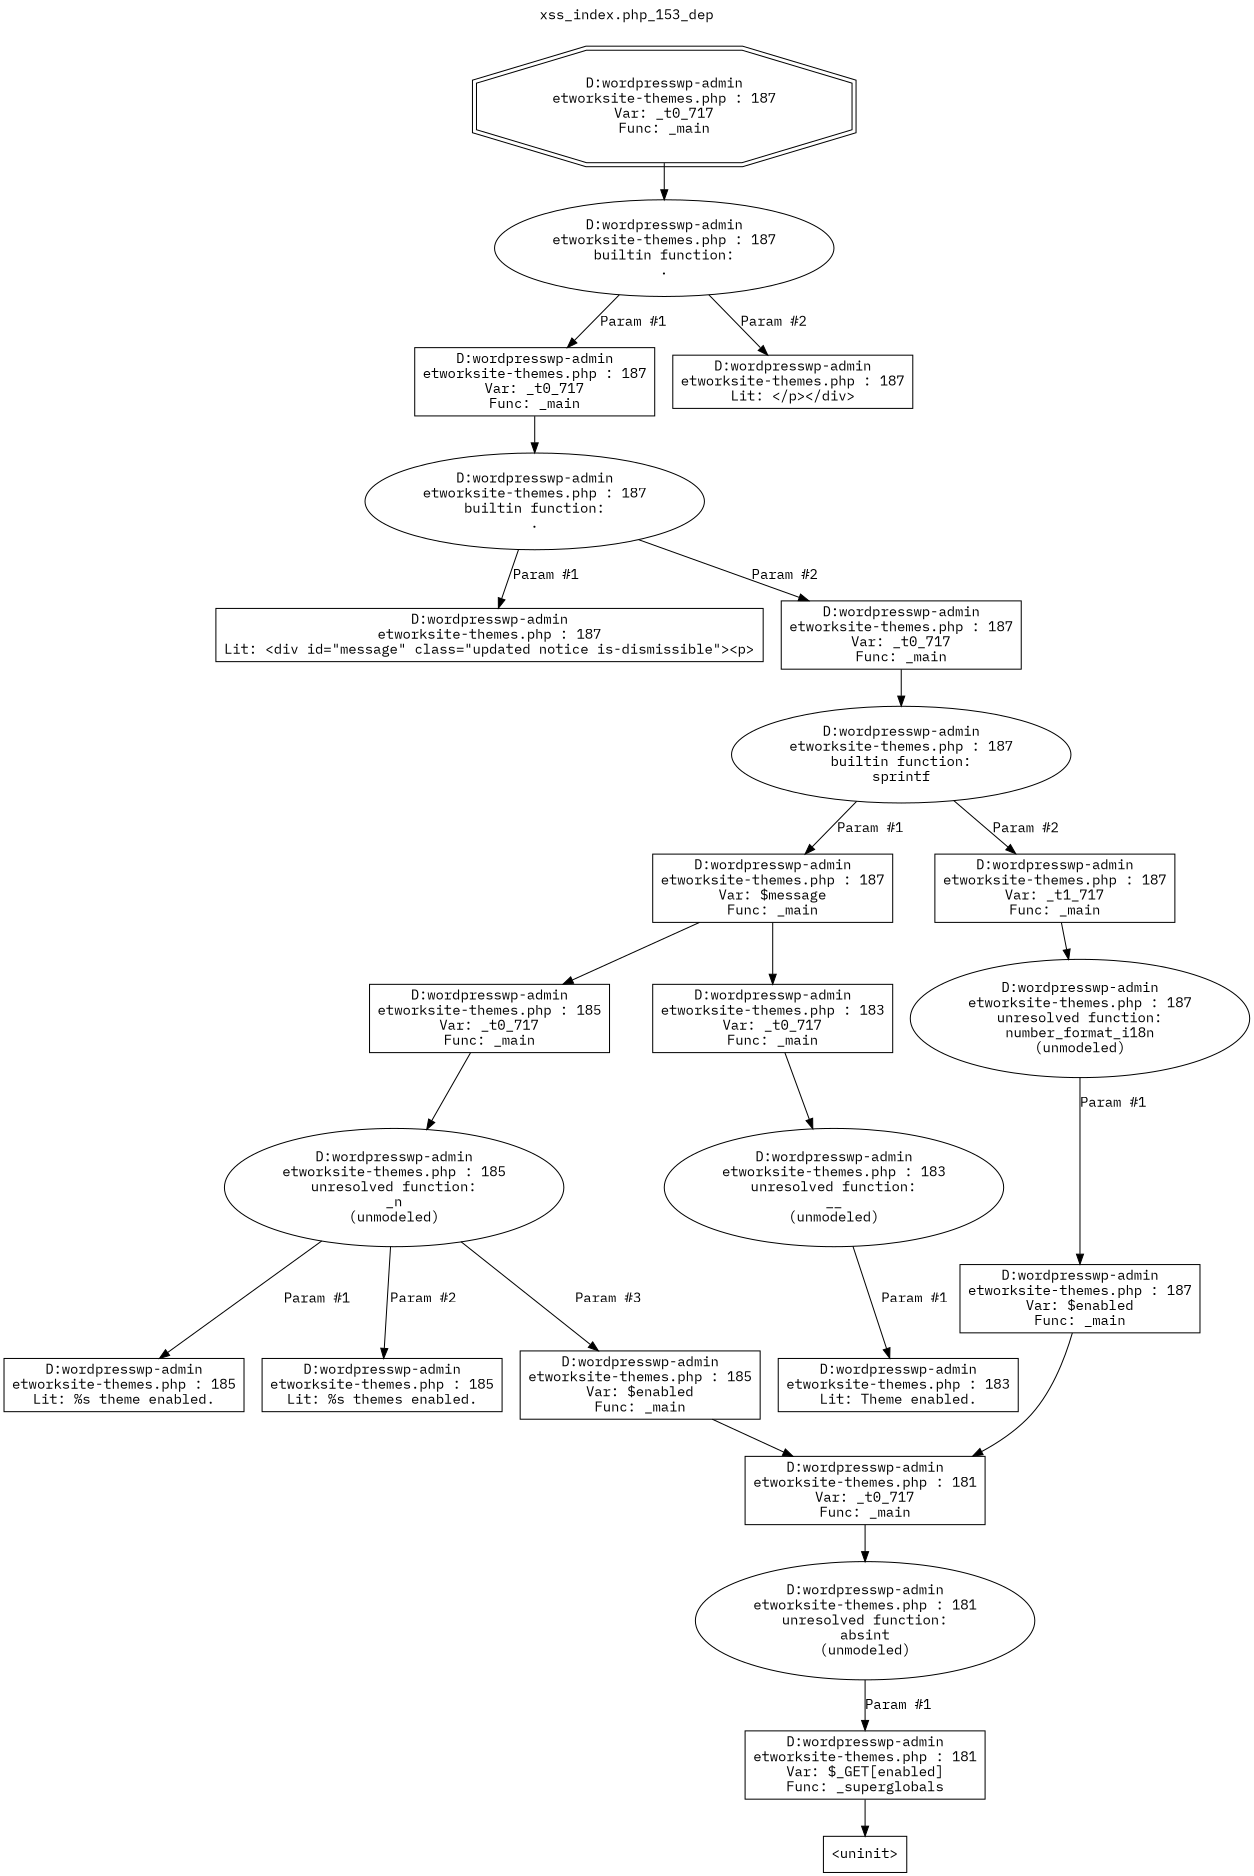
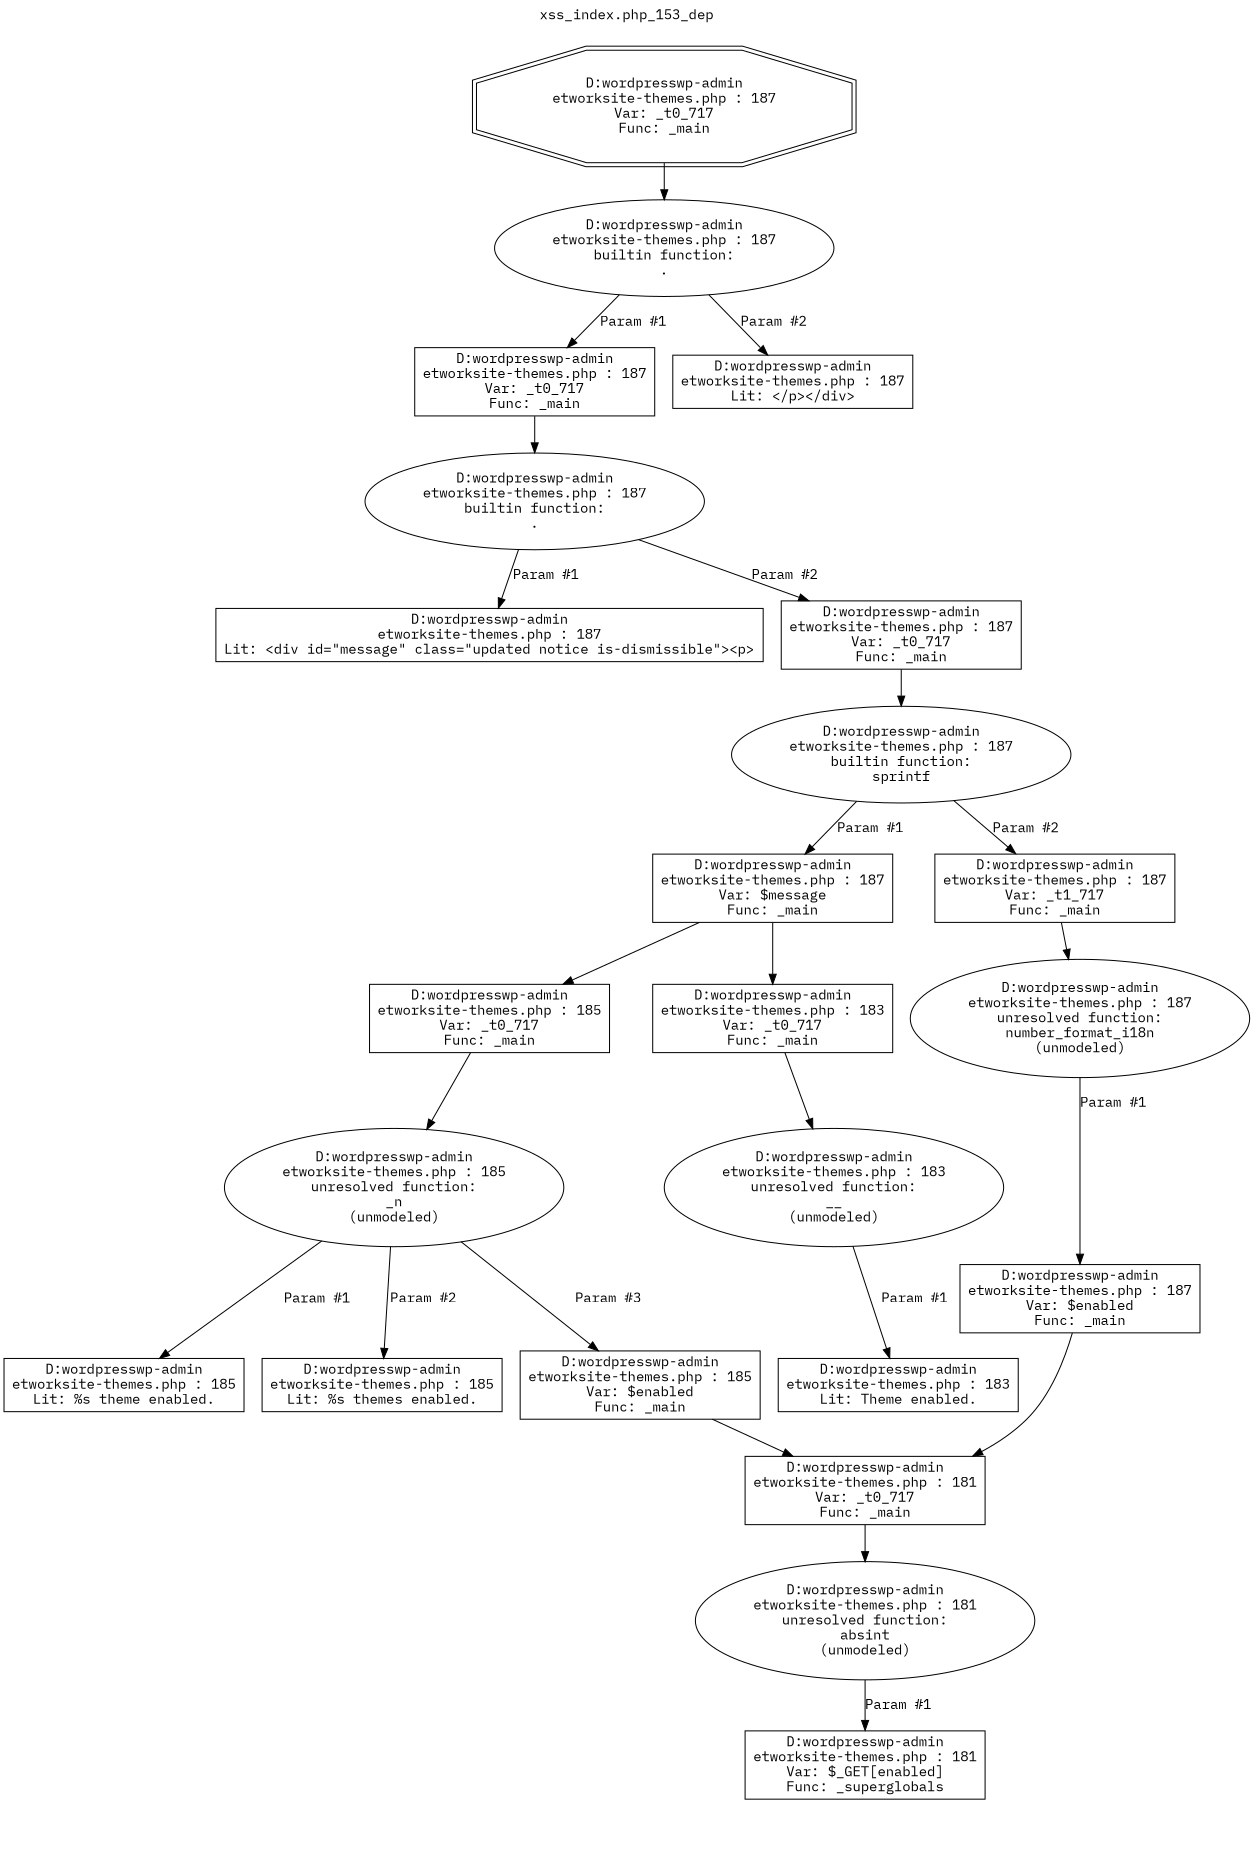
  digraph {
    label="xss_index.php_153_dep"
    labelloc=t
    fontname="IBM Plex Mono"
    node [shape=box fontname="IBM Plex Mono"]
    edge [fontname="IBM Plex Mono"]
    n1 [label="D:\wordpress\wp-admin\network\site-themes.php : 187\nVar: _t0_717\nFunc: _main\n" shape=doubleoctagon]
    n2 [label="D:\wordpress\wp-admin\network\site-themes.php : 187\nbuiltin function:\n.\n" shape=ellipse]
    n3 [label="D:\wordpress\wp-admin\network\site-themes.php : 187\nVar: _t0_717\nFunc: _main\n"]
    n4 [label="D:\wordpress\wp-admin\network\site-themes.php : 187\nLit: </p></div>\n"]
    n5 [label="D:\wordpress\wp-admin\network\site-themes.php : 187\nbuiltin function:\n.\n" shape=ellipse]
    n6 [label="D:\wordpress\wp-admin\network\site-themes.php : 187\nLit: <div id=\"message\" class=\"updated notice is-dismissible\"><p>\n"]
    n7 [label="D:\wordpress\wp-admin\network\site-themes.php : 187\nVar: _t0_717\nFunc: _main\n"]
    n8 [label="D:\wordpress\wp-admin\network\site-themes.php : 187\nbuiltin function:\nsprintf\n" shape=ellipse]
    n9 [label="D:\wordpress\wp-admin\network\site-themes.php : 187\nVar: $message\nFunc: _main\n"]
    n10 [label="D:\wordpress\wp-admin\network\site-themes.php : 187\nVar: _t1_717\nFunc: _main\n"]
    n11 [label="D:\wordpress\wp-admin\network\site-themes.php : 185\nVar: _t0_717\nFunc: _main\n"]
    n12 [label="D:\wordpress\wp-admin\network\site-themes.php : 183\nVar: _t0_717\nFunc: _main\n"]
    n13 [label="D:\wordpress\wp-admin\network\site-themes.php : 185\nunresolved function:\n_n\n(unmodeled)\n" shape=ellipse]
    n14 [label="D:\wordpress\wp-admin\network\site-themes.php : 185\nLit: %s theme enabled.\n"]
    n15 [label="D:\wordpress\wp-admin\network\site-themes.php : 185\nLit: %s themes enabled.\n"]
    n16 [label="D:\wordpress\wp-admin\network\site-themes.php : 185\nVar: $enabled\nFunc: _main\n"]
    n17 [label="D:\wordpress\wp-admin\network\site-themes.php : 181\nVar: _t0_717\nFunc: _main\n"]
    n18 [label="D:\wordpress\wp-admin\network\site-themes.php : 181\nunresolved function:\nabsint\n(unmodeled)\n" shape=ellipse]
    n19 [label="D:\wordpress\wp-admin\network\site-themes.php : 181\nVar: $_GET[enabled]\nFunc: _superglobals\n"]
-   n20 [label="<uninit>"]
    n21 [label="D:\wordpress\wp-admin\network\site-themes.php : 183\nunresolved function:\n__\n(unmodeled)\n" shape=ellipse]
    n22 [label="D:\wordpress\wp-admin\network\site-themes.php : 183\nLit: Theme enabled.\n"]
    n23 [label="D:\wordpress\wp-admin\network\site-themes.php : 187\nunresolved function:\nnumber_format_i18n\n(unmodeled)\n" shape=ellipse]
    n24 [label="D:\wordpress\wp-admin\network\site-themes.php : 187\nVar: $enabled\nFunc: _main\n"]
    n1 -> n2
    n2 -> n3 [label="Param #1"]
    n2 -> n4 [label="Param #2"]
    n3 -> n5
    n5 -> n6 [label="Param #1"]
    n5 -> n7 [label="Param #2"]
    n7 -> n8
    n8 -> n9 [label="Param #1"]
    n8 -> n10 [label="Param #2"]
    n9 -> n11
    n9 -> n12
    n10 -> n23
    n11 -> n13
    n12 -> n21
    n13 -> n14 [label="Param #1"]
    n13 -> n15 [label="Param #2"]
    n13 -> n16 [label="Param #3"]
    n16 -> n17
    n17 -> n18
    n18 -> n19 [label="Param #1"]
-   n19 -> n20
    n21 -> n22 [label="Param #1"]
    n23 -> n24 [label="Param #1"]
    n24 -> n17
  }
